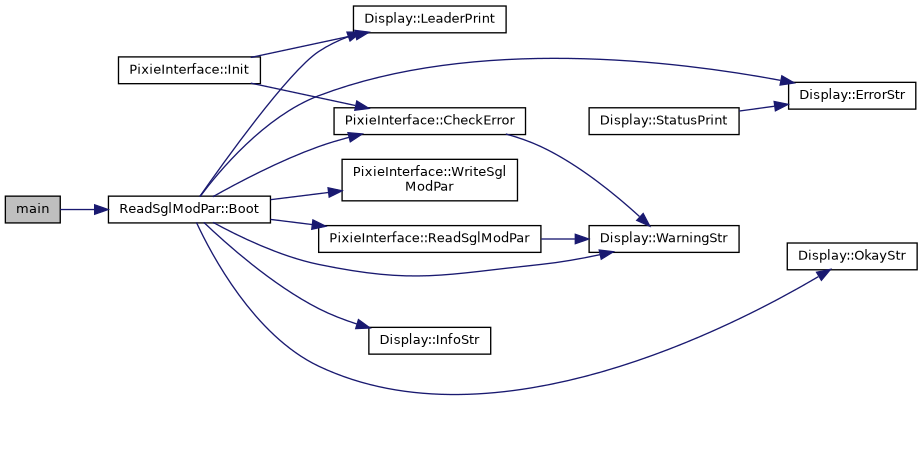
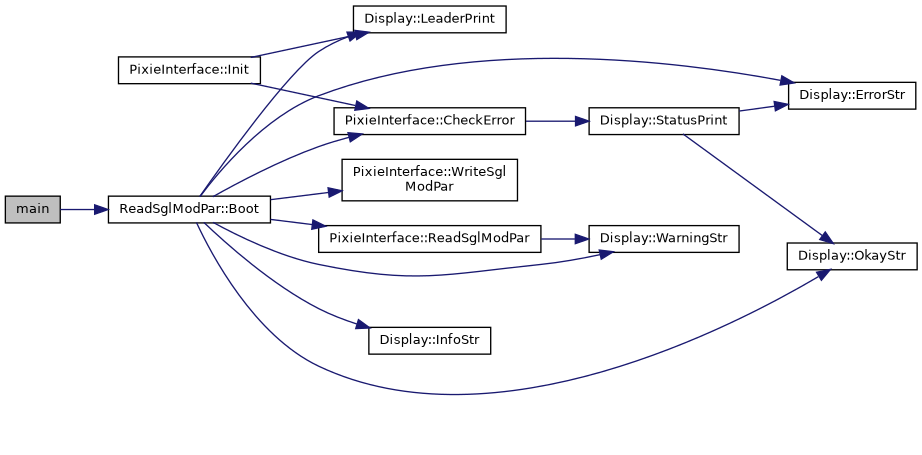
  digraph {
    rankdir=LR
    node [color=black fillcolor=white fontname=Helvetica fontsize=10 shape=record style=filled]
    edge [color=midnightblue fontname=Helvetica fontsize=10 labelfontname=Helvetica labelfontsize=10 style=solid]
    n1 [fillcolor=grey75 fontcolor=black height=0.2 label=main width=0.4]
    n2 [height=0.2 label="ReadSglModPar::Boot" width=0.4]
    n3 [height=0.2 label="PixieInterface::Init" width=0.4]
    n4 [height=0.2 label="Display::LeaderPrint" width=0.4]
    n5 [height=0.2 label="PixieInterface::CheckError" width=0.4]
    n6 [height=0.2 label="Display::ErrorStr" width=0.4]
    n7 [height=0.2 label="Display::InfoStr" width=0.4]
    n8 [height=0.2 label="Display::OkayStr" width=0.4]
    n9 [height=0.2 label="PixieInterface::ReadSglModPar" width=0.4]
    n10 [height=0.2 label="Display::WarningStr" width=0.4]
    n11 [height=0.2 label="PixieInterface::WriteSgl\lModPar" width=0.4]
    n12 [height=0.2 label="Display::StatusPrint" width=0.4]
    n1 -> n2
    n2 -> n4
    n2 -> n5
    n2 -> n6
    n2 -> n7
    n2 -> n8
    n2 -> n9
    n2 -> n10
    n2 -> n11
    n3 -> n4
    n3 -> n5
-   n5 -> n10
+   n5 -> n12
    n9 -> n10
    n12 -> n6
+   n12 -> n8
  }
